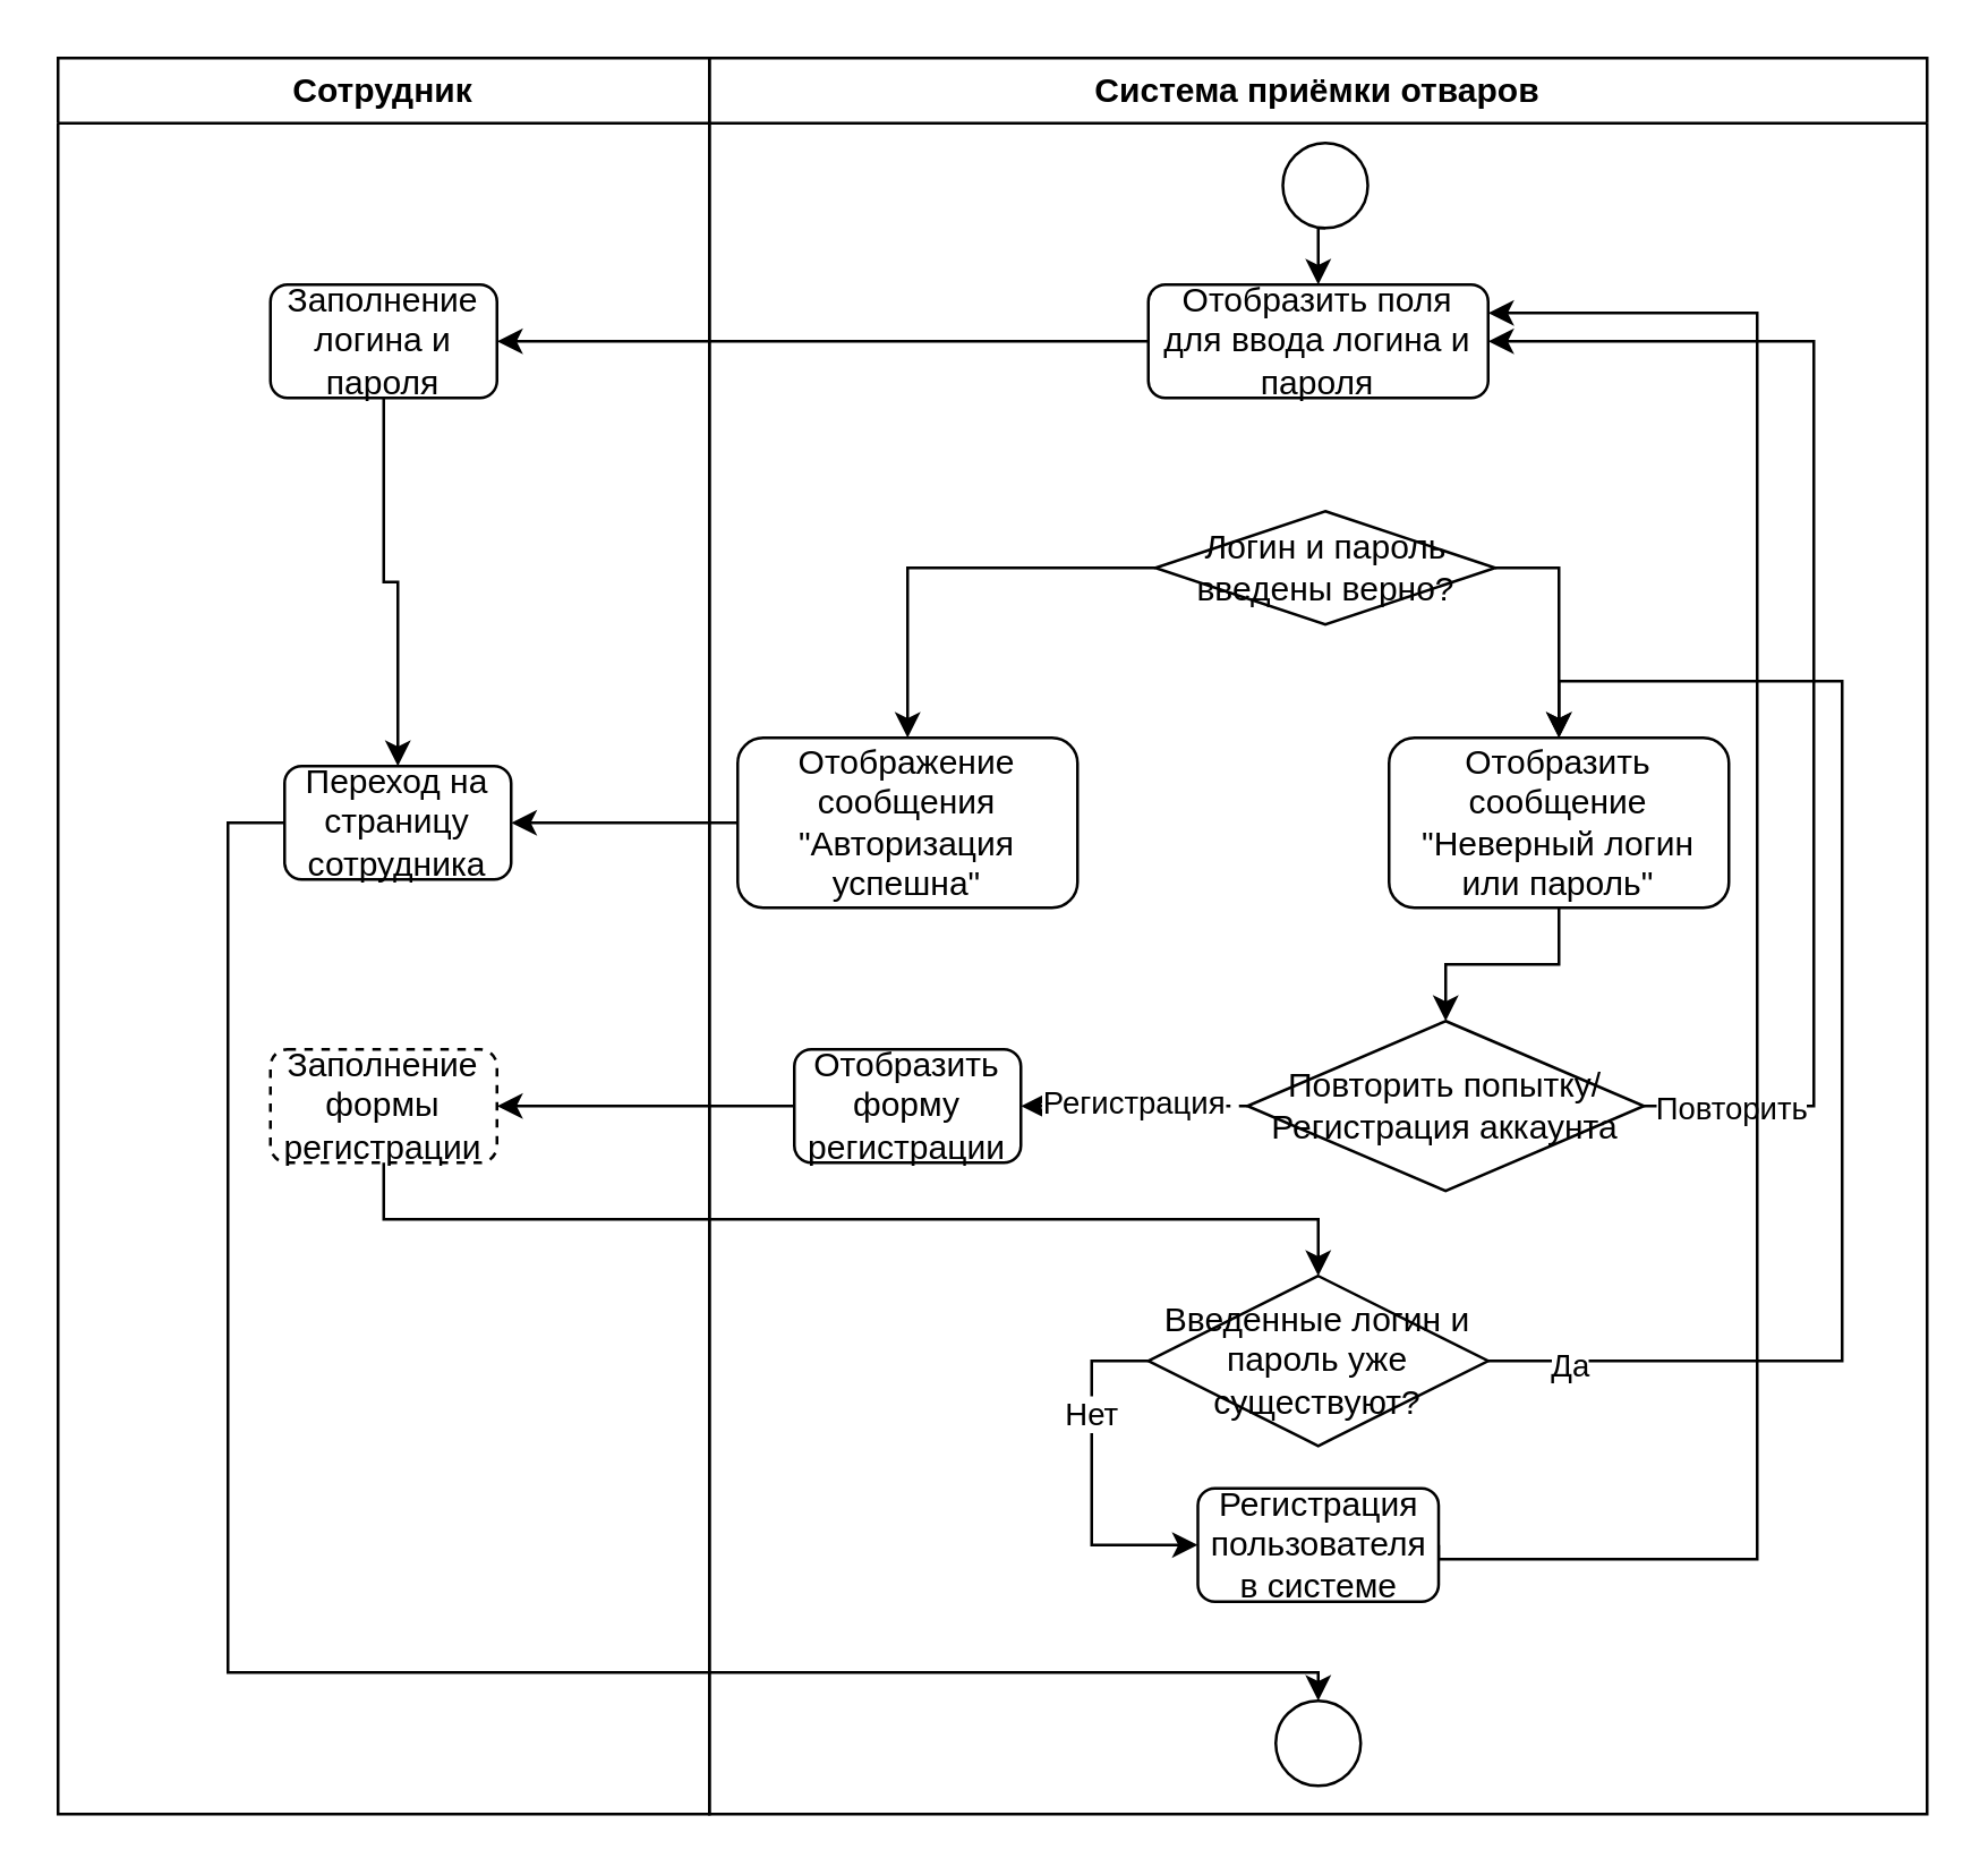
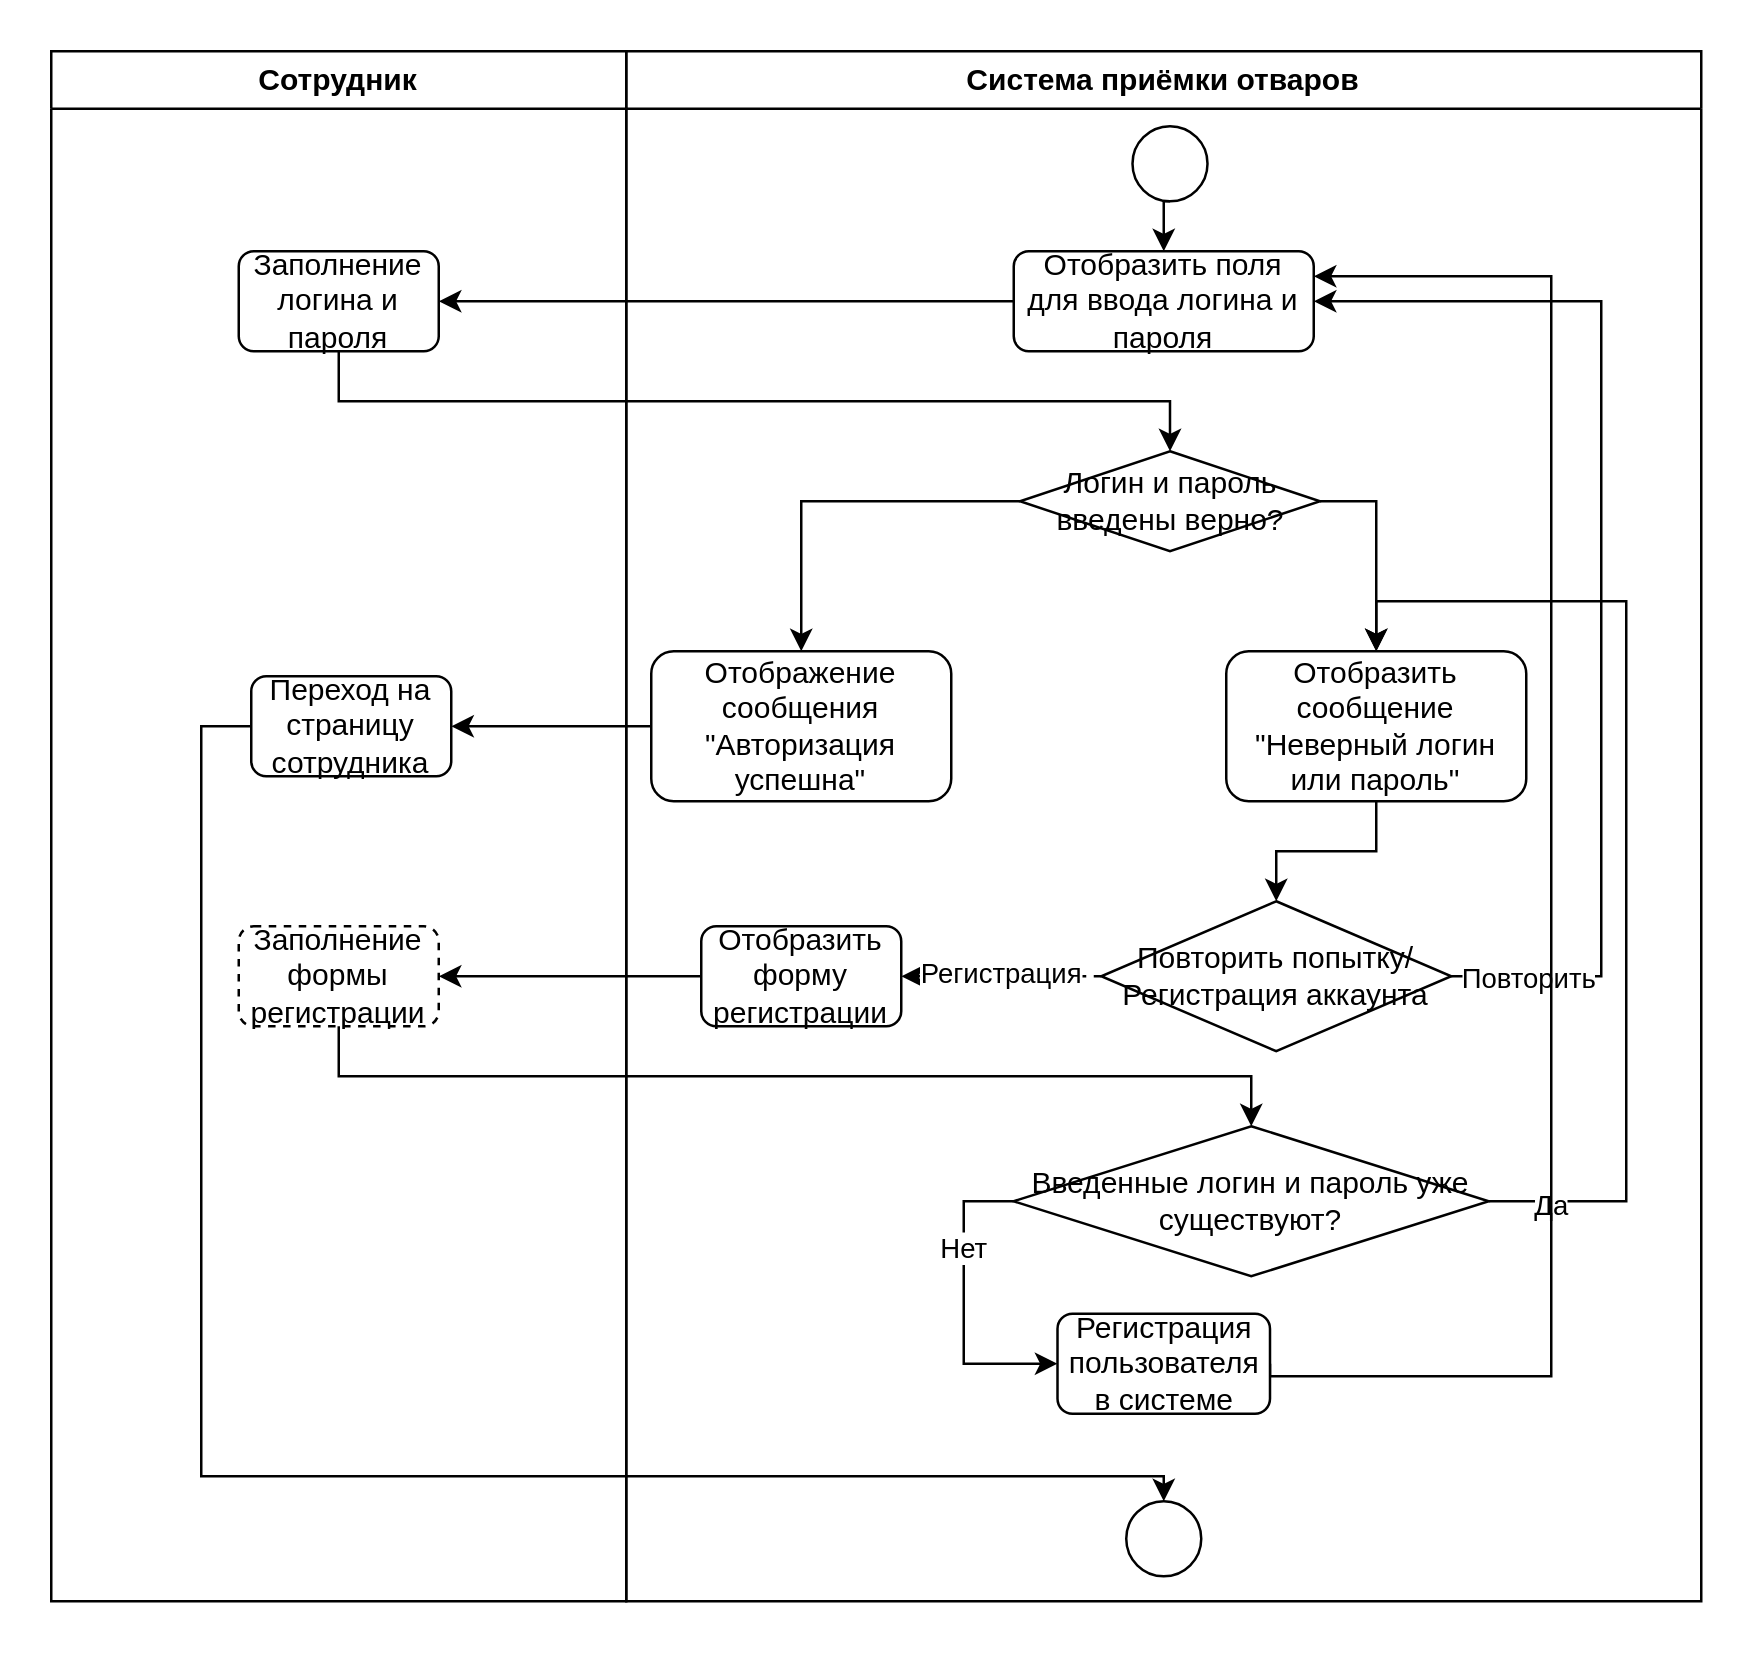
  <mxCell id="0" />
  <mxCell id="1" parent="0" />
  <mxCell id="2" value="Система приёмки отваров" style="swimlane;whiteSpace=wrap;html=1;" parent="1" vertex="1"><mxGeometry x="250" y="20" width="430" height="620" as="geometry" /></mxCell>
  <mxCell id="3" style="edgeStyle=orthogonalEdgeStyle;rounded=0;orthogonalLoop=1;jettySize=auto;html=1;exitX=0.5;exitY=1;exitDx=0;exitDy=0;entryX=0.5;entryY=0;entryDx=0;entryDy=0;" parent="2" source="4" target="6" edge="1"><mxGeometry relative="1" as="geometry" /></mxCell>
  <mxCell id="4" value="" style="ellipse;whiteSpace=wrap;html=1;" parent="2" vertex="1"><mxGeometry x="202.5" y="30" width="30" height="30" as="geometry" /></mxCell>
  <mxCell id="5" style="edgeStyle=orthogonalEdgeStyle;rounded=0;orthogonalLoop=1;jettySize=auto;html=1;exitX=1;exitY=0.5;exitDx=0;exitDy=0;entryX=0.5;entryY=0;entryDx=0;entryDy=0;" parent="2" edge="1"><mxGeometry relative="1" as="geometry"><mxPoint x="160.0" y="160" as="targetPoint" /><Array as="points"><mxPoint x="300" y="360" /><mxPoint x="300" y="140" /><mxPoint x="160" y="140" /></Array></mxGeometry></mxCell>
  <mxCell id="6" value="Отобразить поля для ввода логина и пароля" style="rounded=1;whiteSpace=wrap;html=1;" parent="2" vertex="1"><mxGeometry x="155" y="80" width="120" height="40" as="geometry" /></mxCell>
  <mxCell id="7" style="edgeStyle=orthogonalEdgeStyle;rounded=0;orthogonalLoop=1;jettySize=auto;html=1;exitX=1;exitY=0.5;exitDx=0;exitDy=0;entryX=0.5;entryY=0;entryDx=0;entryDy=0;" parent="2" source="9" target="11" edge="1"><mxGeometry relative="1" as="geometry" /></mxCell>
  <mxCell id="8" style="edgeStyle=orthogonalEdgeStyle;rounded=0;orthogonalLoop=1;jettySize=auto;html=1;exitX=0;exitY=0.5;exitDx=0;exitDy=0;entryX=0.5;entryY=0;entryDx=0;entryDy=0;" parent="2" source="9" target="12" edge="1"><mxGeometry relative="1" as="geometry" /></mxCell>
  <mxCell id="9" value="Логин и пароль введены верно?" style="rhombus;whiteSpace=wrap;html=1;" parent="2" vertex="1"><mxGeometry x="157.5" y="160" width="120" height="40" as="geometry" /></mxCell>
  <mxCell id="10" style="edgeStyle=orthogonalEdgeStyle;rounded=0;orthogonalLoop=1;jettySize=auto;html=1;exitX=0.5;exitY=1;exitDx=0;exitDy=0;entryX=0.5;entryY=0;entryDx=0;entryDy=0;" parent="2" source="11" target="17" edge="1"><mxGeometry relative="1" as="geometry" /></mxCell>
  <mxCell id="11" value="Отобразить сообщение &quot;Неверный логин или пароль&quot;" style="rounded=1;whiteSpace=wrap;html=1;" parent="2" vertex="1"><mxGeometry x="240" y="240" width="120" height="60" as="geometry" /></mxCell>
  <mxCell id="12" value="Отображение сообщения &quot;Авторизация успешна&quot;" style="rounded=1;whiteSpace=wrap;html=1;" parent="2" vertex="1"><mxGeometry x="10" y="240" width="120" height="60" as="geometry" /></mxCell>
  <mxCell id="13" style="edgeStyle=orthogonalEdgeStyle;rounded=0;orthogonalLoop=1;jettySize=auto;html=1;exitX=1;exitY=0.5;exitDx=0;exitDy=0;entryX=1;entryY=0.5;entryDx=0;entryDy=0;" parent="2" source="17" target="6" edge="1"><mxGeometry relative="1" as="geometry"><Array as="points"><mxPoint x="390" y="370" /><mxPoint x="390" y="100" /></Array></mxGeometry></mxCell>
  <mxCell id="14" value="Повторить" style="edgeLabel;html=1;align=center;verticalAlign=middle;resizable=0;points=[];" parent="13" vertex="1" connectable="0"><mxGeometry x="-0.652" y="2" relative="1" as="geometry"><mxPoint x="-28" y="17" as="offset" /></mxGeometry></mxCell>
  <mxCell id="15" style="edgeStyle=orthogonalEdgeStyle;rounded=0;orthogonalLoop=1;jettySize=auto;html=1;exitX=0;exitY=0.5;exitDx=0;exitDy=0;entryX=1;entryY=0.5;entryDx=0;entryDy=0;dashed=1;" parent="2" source="17" target="18" edge="1"><mxGeometry relative="1" as="geometry" /></mxCell>
  <mxCell id="16" value="Регистрация" style="edgeLabel;html=1;align=center;verticalAlign=middle;resizable=0;points=[];" parent="15" vertex="1" connectable="0"><mxGeometry x="0.029" y="-2" relative="1" as="geometry"><mxPoint as="offset" /></mxGeometry></mxCell>
  <mxCell id="17" value="Повторить попытку/Регистрация аккаунта" style="rhombus;whiteSpace=wrap;html=1;" parent="2" vertex="1"><mxGeometry x="190" y="340" width="140" height="60" as="geometry" /></mxCell>
  <mxCell id="18" value="Отобразить форму регистрации" style="rounded=1;whiteSpace=wrap;html=1;" parent="2" vertex="1"><mxGeometry x="30" y="350" width="80" height="40" as="geometry" /></mxCell>
  <mxCell id="19" style="edgeStyle=orthogonalEdgeStyle;rounded=0;orthogonalLoop=1;jettySize=auto;html=1;exitX=1;exitY=0.5;exitDx=0;exitDy=0;entryX=0.5;entryY=0;entryDx=0;entryDy=0;" parent="2" source="23" target="11" edge="1"><mxGeometry relative="1" as="geometry"><Array as="points"><mxPoint x="400" y="460" /><mxPoint x="400" y="220" /><mxPoint x="300" y="220" /></Array></mxGeometry></mxCell>
  <mxCell id="20" value="Да" style="edgeLabel;html=1;align=center;verticalAlign=middle;resizable=0;points=[];" parent="19" vertex="1" connectable="0"><mxGeometry x="-0.884" y="-1" relative="1" as="geometry"><mxPoint as="offset" /></mxGeometry></mxCell>
  <mxCell id="21" style="edgeStyle=orthogonalEdgeStyle;rounded=0;orthogonalLoop=1;jettySize=auto;html=1;exitX=0;exitY=0.5;exitDx=0;exitDy=0;entryX=0;entryY=0.5;entryDx=0;entryDy=0;" parent="2" source="23" target="25" edge="1"><mxGeometry relative="1" as="geometry" /></mxCell>
  <mxCell id="22" value="Нет" style="edgeLabel;html=1;align=center;verticalAlign=middle;resizable=0;points=[];" parent="21" vertex="1" connectable="0"><mxGeometry x="-0.38" y="-1" relative="1" as="geometry"><mxPoint as="offset" /></mxGeometry></mxCell>
- <mxCell id="23" value="Введенные логин и пароль уже существуют?" style="rhombus;whiteSpace=wrap;html=1;" parent="2" vertex="1"><mxGeometry x="155" y="430" width="120" height="60" as="geometry" /></mxCell>
+ <mxCell id="23" value="Введенные логин и пароль уже существуют?" style="rhombus;whiteSpace=wrap;html=1;" parent="2" vertex="1"><mxGeometry x="155" y="430" width="190" height="60" as="geometry" /></mxCell>
  <mxCell id="24" style="edgeStyle=orthogonalEdgeStyle;rounded=0;orthogonalLoop=1;jettySize=auto;html=1;exitX=1;exitY=0.5;exitDx=0;exitDy=0;entryX=1;entryY=0.25;entryDx=0;entryDy=0;" parent="2" source="25" target="6" edge="1"><mxGeometry relative="1" as="geometry"><Array as="points"><mxPoint x="370" y="530" /><mxPoint x="370" y="90" /></Array></mxGeometry></mxCell>
  <mxCell id="25" value="Регистрация пользователя в системе" style="rounded=1;whiteSpace=wrap;html=1;" parent="2" vertex="1"><mxGeometry x="172.5" y="505" width="85" height="40" as="geometry" /></mxCell>
  <mxCell id="26" value="" style="ellipse;whiteSpace=wrap;html=1;" parent="2" vertex="1"><mxGeometry x="200" y="580" width="30" height="30" as="geometry" /></mxCell>
  <mxCell id="27" value="Сотрудник" style="swimlane;whiteSpace=wrap;html=1;" parent="1" vertex="1"><mxGeometry x="20" y="20" width="230" height="620" as="geometry" /></mxCell>
  <mxCell id="28" value="Заполнение логина и пароля" style="rounded=1;whiteSpace=wrap;html=1;" parent="27" vertex="1"><mxGeometry x="75" y="80" width="80" height="40" as="geometry" /></mxCell>
  <mxCell id="29" value="Переход на страницу сотрудника" style="rounded=1;whiteSpace=wrap;html=1;" parent="27" vertex="1"><mxGeometry x="80" y="250" width="80" height="40" as="geometry" /></mxCell>
  <mxCell id="30" value="Заполнение формы регистрации" style="rounded=1;whiteSpace=wrap;html=1;dashed=1;" parent="27" vertex="1"><mxGeometry x="75" y="350" width="80" height="40" as="geometry" /></mxCell>
  <mxCell id="31" style="edgeStyle=orthogonalEdgeStyle;rounded=0;orthogonalLoop=1;jettySize=auto;html=1;exitX=0;exitY=0.5;exitDx=0;exitDy=0;entryX=1;entryY=0.5;entryDx=0;entryDy=0;" parent="1" source="6" target="28" edge="1"><mxGeometry relative="1" as="geometry" /></mxCell>
  <mxCell id="32" style="edgeStyle=orthogonalEdgeStyle;rounded=0;orthogonalLoop=1;jettySize=auto;html=1;exitX=0;exitY=0.5;exitDx=0;exitDy=0;entryX=1;entryY=0.5;entryDx=0;entryDy=0;" parent="1" source="12" target="29" edge="1"><mxGeometry relative="1" as="geometry" /></mxCell>
  <mxCell id="33" style="edgeStyle=orthogonalEdgeStyle;rounded=0;orthogonalLoop=1;jettySize=auto;html=1;exitX=0;exitY=0.5;exitDx=0;exitDy=0;entryX=0.5;entryY=0;entryDx=0;entryDy=0;" parent="1" source="29" target="26" edge="1"><mxGeometry relative="1" as="geometry"><Array as="points"><mxPoint x="80" y="290" /><mxPoint x="80" y="590" /><mxPoint x="465" y="590" /></Array></mxGeometry></mxCell>
- <mxCell id="34" style="edgeStyle=orthogonalEdgeStyle;rounded=0;orthogonalLoop=1;jettySize=auto;html=1;exitX=0.5;exitY=1;exitDx=0;exitDy=0;" parent="1" source="28" target="29" edge="1"><mxGeometry relative="1" as="geometry" /></mxCell>
+ <mxCell id="34" style="edgeStyle=orthogonalEdgeStyle;rounded=0;orthogonalLoop=1;jettySize=auto;html=1;exitX=0.5;exitY=1;exitDx=0;exitDy=0;entryX=0.5;entryY=0;entryDx=0;entryDy=0;" parent="1" source="28" target="9" edge="1"><mxGeometry relative="1" as="geometry" /></mxCell>
  <mxCell id="35" style="edgeStyle=orthogonalEdgeStyle;rounded=0;orthogonalLoop=1;jettySize=auto;html=1;exitX=0;exitY=0.5;exitDx=0;exitDy=0;entryX=1;entryY=0.5;entryDx=0;entryDy=0;" parent="1" source="18" target="30" edge="1"><mxGeometry relative="1" as="geometry" /></mxCell>
  <mxCell id="36" style="edgeStyle=orthogonalEdgeStyle;rounded=0;orthogonalLoop=1;jettySize=auto;html=1;exitX=0.5;exitY=1;exitDx=0;exitDy=0;entryX=0.5;entryY=0;entryDx=0;entryDy=0;" parent="1" source="30" target="23" edge="1"><mxGeometry relative="1" as="geometry" /></mxCell>
